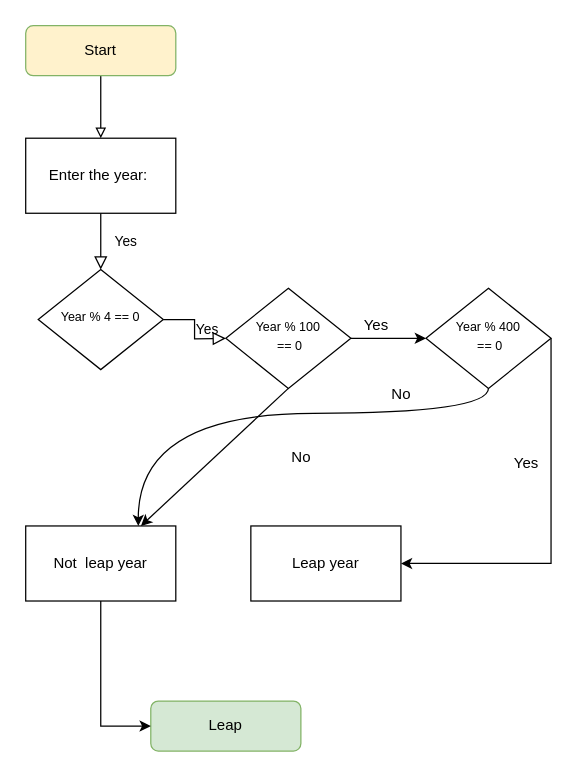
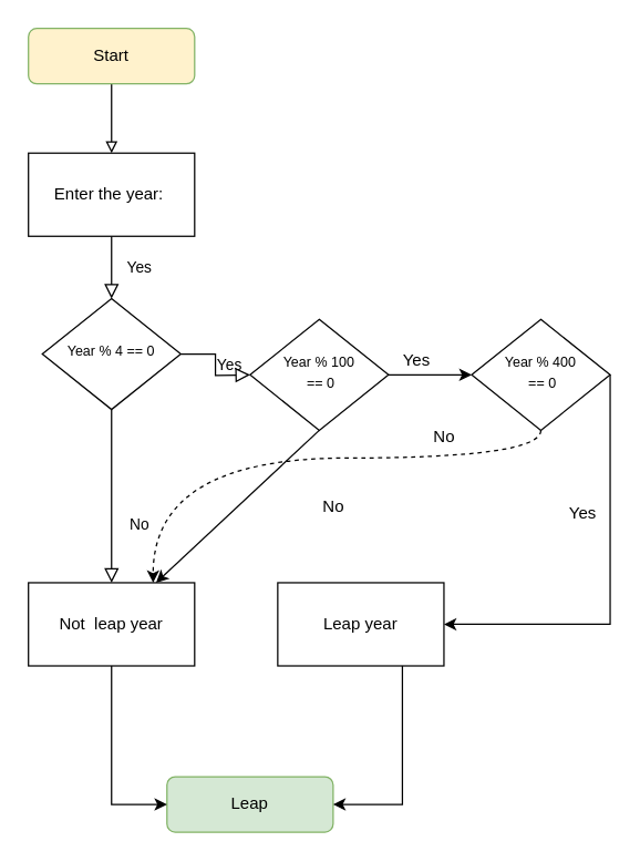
  <mxCell id="0" />
  <mxCell id="1" parent="0" />
  <mxCell id="2" value="" style="rounded=0;html=1;jettySize=auto;orthogonalLoop=1;fontSize=11;endArrow=block;endFill=0;strokeWidth=1;shadow=0;labelBackgroundColor=none;" parent="1" source="3" edge="1"><mxGeometry relative="1" as="geometry"><mxPoint x="80" y="110" as="targetPoint" /></mxGeometry></mxCell>
  <mxCell id="3" value="Start" style="rounded=1;whiteSpace=wrap;html=1;fontSize=12;glass=0;strokeWidth=1;shadow=0;fillColor=#fff2cc;strokeColor=#82b366;" parent="1" vertex="1"><mxGeometry x="20" y="20" width="120" height="40" as="geometry" /></mxCell>
  <mxCell id="4" value="Yes" style="rounded=0;html=1;jettySize=auto;orthogonalLoop=1;fontSize=11;endArrow=block;endFill=0;endSize=8;strokeWidth=1;shadow=0;labelBackgroundColor=none;edgeStyle=orthogonalEdgeStyle;" parent="1" source="8" target="7" edge="1"><mxGeometry y="20" relative="1" as="geometry"><mxPoint as="offset" /><mxPoint x="80" y="190" as="sourcePoint" /></mxGeometry></mxCell>
+ <mxCell id="5" value="No" style="rounded=0;html=1;jettySize=auto;orthogonalLoop=1;fontSize=11;endArrow=block;endFill=0;endSize=8;strokeWidth=1;shadow=0;labelBackgroundColor=none;edgeStyle=orthogonalEdgeStyle;" parent="1" source="7" target="9" edge="1"><mxGeometry x="0.333" y="20" relative="1" as="geometry"><mxPoint as="offset" /><mxPoint x="80" y="370" as="targetPoint" /></mxGeometry></mxCell>
  <mxCell id="6" value="Yes" style="edgeStyle=orthogonalEdgeStyle;rounded=0;html=1;jettySize=auto;orthogonalLoop=1;fontSize=11;endArrow=block;endFill=0;endSize=8;strokeWidth=1;shadow=0;labelBackgroundColor=none;" parent="1" source="7" edge="1"><mxGeometry y="10" relative="1" as="geometry"><mxPoint as="offset" /><mxPoint x="180" y="270" as="targetPoint" /></mxGeometry></mxCell>
  <mxCell id="7" value="&lt;font style=&quot;font-size: 10px;&quot;&gt;Year % 4 == 0&lt;/font&gt;" style="rhombus;whiteSpace=wrap;html=1;shadow=0;fontFamily=Helvetica;fontSize=12;align=center;strokeWidth=1;spacing=6;spacingTop=-4;" parent="1" vertex="1"><mxGeometry x="30" y="215" width="100" height="80" as="geometry" /></mxCell>
  <mxCell id="8" value="Enter the year:&amp;nbsp;" style="rounded=0;whiteSpace=wrap;html=1;" parent="1" vertex="1"><mxGeometry x="20" y="110" width="120" height="60" as="geometry" /></mxCell>
  <mxCell id="9" value="Not&amp;nbsp; leap year" style="rounded=0;whiteSpace=wrap;html=1;" parent="1" vertex="1"><mxGeometry x="20" y="420" width="120" height="60" as="geometry" /></mxCell>
  <mxCell id="10" value="&lt;font style=&quot;font-size: 10px;&quot;&gt;Year % 100&lt;br&gt;&amp;nbsp;== 0&lt;/font&gt;" style="rhombus;whiteSpace=wrap;html=1;shadow=0;fontFamily=Helvetica;fontSize=12;align=center;strokeWidth=1;spacing=6;spacingTop=-4;" parent="1" vertex="1"><mxGeometry x="180" y="230" width="100" height="80" as="geometry" /></mxCell>
  <mxCell id="11" value="Leap year" style="rounded=0;whiteSpace=wrap;html=1;" parent="1" vertex="1"><mxGeometry x="200" y="420" width="120" height="60" as="geometry" /></mxCell>
  <mxCell id="12" value="" style="endArrow=classic;html=1;rounded=0;exitX=0.5;exitY=1;exitDx=0;exitDy=0;" parent="1" source="10" target="9" edge="1"><mxGeometry width="50" height="50" relative="1" as="geometry"><mxPoint x="250" y="320" as="sourcePoint" /><mxPoint x="250" y="410" as="targetPoint" /></mxGeometry></mxCell>
  <mxCell id="13" value="No" style="text;html=1;align=center;verticalAlign=middle;resizable=0;points=[];autosize=1;strokeColor=none;fillColor=none;" parent="1" vertex="1"><mxGeometry x="220" y="350" width="40" height="30" as="geometry" /></mxCell>
  <mxCell id="14" value="" style="endArrow=classic;html=1;rounded=0;exitX=1;exitY=0.5;exitDx=0;exitDy=0;" parent="1" source="10" edge="1"><mxGeometry width="50" height="50" relative="1" as="geometry"><mxPoint x="250" y="320" as="sourcePoint" /><mxPoint x="340" y="270" as="targetPoint" /></mxGeometry></mxCell>
  <mxCell id="15" value="Yes" style="text;html=1;align=center;verticalAlign=middle;resizable=0;points=[];autosize=1;strokeColor=none;fillColor=none;" parent="1" vertex="1"><mxGeometry x="280" y="245" width="40" height="30" as="geometry" /></mxCell>
  <mxCell id="16" value="&lt;font style=&quot;font-size: 10px;&quot;&gt;Year % 400&lt;br&gt;&amp;nbsp;== 0&lt;/font&gt;" style="rhombus;whiteSpace=wrap;html=1;shadow=0;fontFamily=Helvetica;fontSize=12;align=center;strokeWidth=1;spacing=6;spacingTop=-4;" parent="1" vertex="1"><mxGeometry x="340" y="230" width="100" height="80" as="geometry" /></mxCell>
- <mxCell id="17" value="" style="endArrow=classic;html=1;rounded=0;exitX=0.5;exitY=1;exitDx=0;exitDy=0;entryX=0.75;entryY=0;entryDx=0;entryDy=0;edgeStyle=orthogonalEdgeStyle;curved=1;" parent="1" source="16" target="9" edge="1"><mxGeometry width="50" height="50" relative="1" as="geometry"><mxPoint x="250" y="320" as="sourcePoint" /><mxPoint x="140" y="310" as="targetPoint" /><Array as="points"><mxPoint x="390" y="330" /><mxPoint x="110" y="330" /></Array></mxGeometry></mxCell>
+ <mxCell id="17" value="" style="endArrow=classic;html=1;rounded=0;exitX=0.5;exitY=1;exitDx=0;exitDy=0;entryX=0.75;entryY=0;entryDx=0;entryDy=0;edgeStyle=orthogonalEdgeStyle;curved=1;dashed=1;" parent="1" source="16" target="9" edge="1"><mxGeometry width="50" height="50" relative="1" as="geometry"><mxPoint x="250" y="320" as="sourcePoint" /><mxPoint x="140" y="310" as="targetPoint" /><Array as="points"><mxPoint x="390" y="330" /><mxPoint x="110" y="330" /></Array></mxGeometry></mxCell>
  <mxCell id="18" value="No" style="text;html=1;align=center;verticalAlign=middle;resizable=0;points=[];autosize=1;strokeColor=none;fillColor=none;" parent="1" vertex="1"><mxGeometry x="300" y="300" width="40" height="30" as="geometry" /></mxCell>
  <mxCell id="19" value="" style="endArrow=classic;html=1;rounded=0;exitX=1;exitY=0.5;exitDx=0;exitDy=0;entryX=1;entryY=0.5;entryDx=0;entryDy=0;" parent="1" source="16" target="11" edge="1"><mxGeometry width="50" height="50" relative="1" as="geometry"><mxPoint x="480" y="380" as="sourcePoint" /><mxPoint x="530" y="330" as="targetPoint" /><Array as="points"><mxPoint x="440" y="450" /></Array></mxGeometry></mxCell>
  <mxCell id="20" value="Yes" style="text;html=1;align=center;verticalAlign=middle;resizable=0;points=[];autosize=1;strokeColor=none;fillColor=none;" parent="1" vertex="1"><mxGeometry x="400" y="355" width="40" height="30" as="geometry" /></mxCell>
  <mxCell id="21" value="Leap" style="rounded=1;whiteSpace=wrap;html=1;fontSize=12;glass=0;strokeWidth=1;shadow=0;fillColor=#d5e8d4;strokeColor=#82b366;" parent="1" vertex="1"><mxGeometry x="120" y="560" width="120" height="40" as="geometry" /></mxCell>
  <mxCell id="22" value="" style="endArrow=classic;html=1;rounded=0;exitX=0.5;exitY=1;exitDx=0;exitDy=0;" parent="1" source="9" target="21" edge="1"><mxGeometry width="50" height="50" relative="1" as="geometry"><mxPoint x="70" y="549.5" as="sourcePoint" /><mxPoint x="120" y="499.5" as="targetPoint" /><Array as="points"><mxPoint x="80" y="580" /></Array></mxGeometry></mxCell>
+ <mxCell id="23" value="" style="endArrow=classic;html=1;rounded=0;exitX=0.75;exitY=1;exitDx=0;exitDy=0;entryX=1;entryY=0.5;entryDx=0;entryDy=0;" parent="1" source="11" target="21" edge="1"><mxGeometry width="50" height="50" relative="1" as="geometry"><mxPoint x="270" y="550" as="sourcePoint" /><mxPoint x="320" y="500" as="targetPoint" /><Array as="points"><mxPoint x="290" y="580" /></Array></mxGeometry></mxCell>
